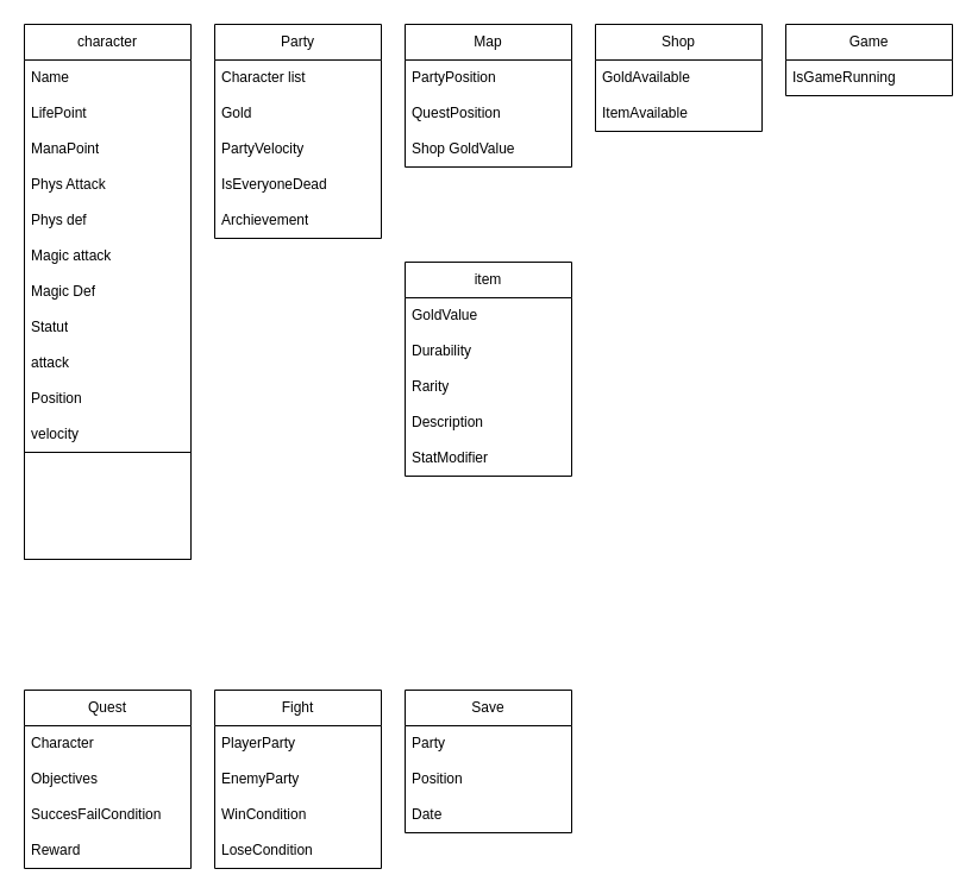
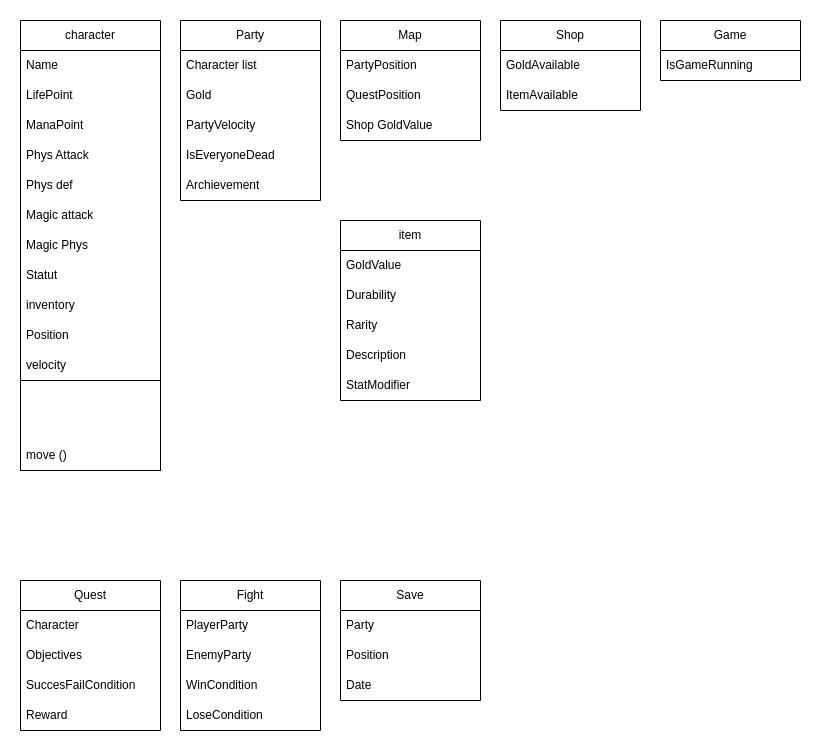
  <mxCell id="0" />
  <mxCell id="1" parent="0" />
  <mxCell id="2" value="character" style="swimlane;fontStyle=0;childLayout=stackLayout;horizontal=1;startSize=30;horizontalStack=0;resizeParent=1;resizeParentMax=0;resizeLast=0;collapsible=1;marginBottom=0;whiteSpace=wrap;html=1;" parent="1" vertex="1"><mxGeometry x="20" y="20" width="140" height="450" as="geometry" /></mxCell>
  <mxCell id="3" value="Name" style="text;strokeColor=none;fillColor=none;align=left;verticalAlign=middle;spacingLeft=4;spacingRight=4;overflow=hidden;points=[[0,0.5],[1,0.5]];portConstraint=eastwest;rotatable=0;whiteSpace=wrap;html=1;" parent="2" vertex="1"><mxGeometry y="30" width="140" height="30" as="geometry" /></mxCell>
  <mxCell id="4" value="LifePoint" style="text;strokeColor=none;fillColor=none;align=left;verticalAlign=middle;spacingLeft=4;spacingRight=4;overflow=hidden;points=[[0,0.5],[1,0.5]];portConstraint=eastwest;rotatable=0;whiteSpace=wrap;html=1;" parent="2" vertex="1"><mxGeometry y="60" width="140" height="30" as="geometry" /></mxCell>
  <mxCell id="5" value="ManaPoint" style="text;strokeColor=none;fillColor=none;align=left;verticalAlign=middle;spacingLeft=4;spacingRight=4;overflow=hidden;points=[[0,0.5],[1,0.5]];portConstraint=eastwest;rotatable=0;whiteSpace=wrap;html=1;" parent="2" vertex="1"><mxGeometry y="90" width="140" height="30" as="geometry" /></mxCell>
  <mxCell id="6" value="Phys Attack" style="text;strokeColor=none;fillColor=none;align=left;verticalAlign=middle;spacingLeft=4;spacingRight=4;overflow=hidden;points=[[0,0.5],[1,0.5]];portConstraint=eastwest;rotatable=0;whiteSpace=wrap;html=1;" vertex="1" parent="2"><mxGeometry y="120" width="140" height="30" as="geometry" /></mxCell>
  <mxCell id="7" value="Phys def" style="text;strokeColor=none;fillColor=none;align=left;verticalAlign=middle;spacingLeft=4;spacingRight=4;overflow=hidden;points=[[0,0.5],[1,0.5]];portConstraint=eastwest;rotatable=0;whiteSpace=wrap;html=1;" vertex="1" parent="2"><mxGeometry y="150" width="140" height="30" as="geometry" /></mxCell>
  <mxCell id="8" value="Magic attack" style="text;strokeColor=none;fillColor=none;align=left;verticalAlign=middle;spacingLeft=4;spacingRight=4;overflow=hidden;points=[[0,0.5],[1,0.5]];portConstraint=eastwest;rotatable=0;whiteSpace=wrap;html=1;" vertex="1" parent="2"><mxGeometry y="180" width="140" height="30" as="geometry" /></mxCell>
- <mxCell id="9" value="Magic Def" style="text;strokeColor=none;fillColor=none;align=left;verticalAlign=middle;spacingLeft=4;spacingRight=4;overflow=hidden;points=[[0,0.5],[1,0.5]];portConstraint=eastwest;rotatable=0;whiteSpace=wrap;html=1;" vertex="1" parent="2"><mxGeometry y="210" width="140" height="30" as="geometry" /></mxCell>
+ <mxCell id="9" value="Magic Phys" style="text;strokeColor=none;fillColor=none;align=left;verticalAlign=middle;spacingLeft=4;spacingRight=4;overflow=hidden;points=[[0,0.5],[1,0.5]];portConstraint=eastwest;rotatable=0;whiteSpace=wrap;html=1;" vertex="1" parent="2"><mxGeometry y="210" width="140" height="30" as="geometry" /></mxCell>
  <mxCell id="10" value="Statut" style="text;strokeColor=none;fillColor=none;align=left;verticalAlign=middle;spacingLeft=4;spacingRight=4;overflow=hidden;points=[[0,0.5],[1,0.5]];portConstraint=eastwest;rotatable=0;whiteSpace=wrap;html=1;" vertex="1" parent="2"><mxGeometry y="240" width="140" height="30" as="geometry" /></mxCell>
- <mxCell id="11" value="attack" style="text;strokeColor=none;fillColor=none;align=left;verticalAlign=middle;spacingLeft=4;spacingRight=4;overflow=hidden;points=[[0,0.5],[1,0.5]];portConstraint=eastwest;rotatable=0;whiteSpace=wrap;html=1;" parent="2" vertex="1"><mxGeometry y="270" width="140" height="30" as="geometry" /></mxCell>
+ <mxCell id="11" value="inventory" style="text;strokeColor=none;fillColor=none;align=left;verticalAlign=middle;spacingLeft=4;spacingRight=4;overflow=hidden;points=[[0,0.5],[1,0.5]];portConstraint=eastwest;rotatable=0;whiteSpace=wrap;html=1;" parent="2" vertex="1"><mxGeometry y="270" width="140" height="30" as="geometry" /></mxCell>
  <mxCell id="12" value="Position" style="text;strokeColor=none;fillColor=none;align=left;verticalAlign=middle;spacingLeft=4;spacingRight=4;overflow=hidden;points=[[0,0.5],[1,0.5]];portConstraint=eastwest;rotatable=0;whiteSpace=wrap;html=1;" parent="2" vertex="1"><mxGeometry y="300" width="140" height="30" as="geometry" /></mxCell>
  <mxCell id="13" value="velocity" style="text;strokeColor=none;fillColor=none;align=left;verticalAlign=middle;spacingLeft=4;spacingRight=4;overflow=hidden;points=[[0,0.5],[1,0.5]];portConstraint=eastwest;rotatable=0;whiteSpace=wrap;html=1;" parent="2" vertex="1"><mxGeometry y="330" width="140" height="30" as="geometry" /></mxCell>
  <mxCell id="14" value="" style="swimlane;startSize=0;" parent="2" vertex="1"><mxGeometry y="360" width="140" height="90" as="geometry" /></mxCell>
+ <mxCell id="15" value="move ()" style="text;strokeColor=none;fillColor=none;align=left;verticalAlign=middle;spacingLeft=4;spacingRight=4;overflow=hidden;points=[[0,0.5],[1,0.5]];portConstraint=eastwest;rotatable=0;whiteSpace=wrap;html=1;" parent="14" vertex="1"><mxGeometry y="60" width="80" height="30" as="geometry" /></mxCell>
  <mxCell id="16" value="Game" style="swimlane;fontStyle=0;childLayout=stackLayout;horizontal=1;startSize=30;horizontalStack=0;resizeParent=1;resizeParentMax=0;resizeLast=0;collapsible=1;marginBottom=0;whiteSpace=wrap;html=1;" parent="1" vertex="1"><mxGeometry x="660" y="20" width="140" height="60" as="geometry" /></mxCell>
  <mxCell id="17" value="IsGameRunning" style="text;strokeColor=none;fillColor=none;align=left;verticalAlign=middle;spacingLeft=4;spacingRight=4;overflow=hidden;points=[[0,0.5],[1,0.5]];portConstraint=eastwest;rotatable=0;whiteSpace=wrap;html=1;" parent="16" vertex="1"><mxGeometry y="30" width="140" height="30" as="geometry" /></mxCell>
  <mxCell id="18" value="Quest" style="swimlane;fontStyle=0;childLayout=stackLayout;horizontal=1;startSize=30;horizontalStack=0;resizeParent=1;resizeParentMax=0;resizeLast=0;collapsible=1;marginBottom=0;whiteSpace=wrap;html=1;" parent="1" vertex="1"><mxGeometry x="20" y="580" width="140" height="150" as="geometry" /></mxCell>
  <mxCell id="19" value="Character" style="text;strokeColor=none;fillColor=none;align=left;verticalAlign=middle;spacingLeft=4;spacingRight=4;overflow=hidden;points=[[0,0.5],[1,0.5]];portConstraint=eastwest;rotatable=0;whiteSpace=wrap;html=1;" parent="18" vertex="1"><mxGeometry y="30" width="140" height="30" as="geometry" /></mxCell>
  <mxCell id="20" value="Objectives" style="text;strokeColor=none;fillColor=none;align=left;verticalAlign=middle;spacingLeft=4;spacingRight=4;overflow=hidden;points=[[0,0.5],[1,0.5]];portConstraint=eastwest;rotatable=0;whiteSpace=wrap;html=1;" parent="18" vertex="1"><mxGeometry y="60" width="140" height="30" as="geometry" /></mxCell>
  <mxCell id="21" value="SuccesFailCondition" style="text;strokeColor=none;fillColor=none;align=left;verticalAlign=middle;spacingLeft=4;spacingRight=4;overflow=hidden;points=[[0,0.5],[1,0.5]];portConstraint=eastwest;rotatable=0;whiteSpace=wrap;html=1;" parent="18" vertex="1"><mxGeometry y="90" width="140" height="30" as="geometry" /></mxCell>
  <mxCell id="22" value="Reward" style="text;strokeColor=none;fillColor=none;align=left;verticalAlign=middle;spacingLeft=4;spacingRight=4;overflow=hidden;points=[[0,0.5],[1,0.5]];portConstraint=eastwest;rotatable=0;whiteSpace=wrap;html=1;" parent="18" vertex="1"><mxGeometry y="120" width="140" height="30" as="geometry" /></mxCell>
  <mxCell id="23" value="item" style="swimlane;fontStyle=0;childLayout=stackLayout;horizontal=1;startSize=30;horizontalStack=0;resizeParent=1;resizeParentMax=0;resizeLast=0;collapsible=1;marginBottom=0;whiteSpace=wrap;html=1;" parent="1" vertex="1"><mxGeometry x="340" y="220" width="140" height="180" as="geometry" /></mxCell>
  <mxCell id="24" value="GoldValue" style="text;strokeColor=none;fillColor=none;align=left;verticalAlign=middle;spacingLeft=4;spacingRight=4;overflow=hidden;points=[[0,0.5],[1,0.5]];portConstraint=eastwest;rotatable=0;whiteSpace=wrap;html=1;" parent="23" vertex="1"><mxGeometry y="30" width="140" height="30" as="geometry" /></mxCell>
  <mxCell id="25" value="Durability" style="text;strokeColor=none;fillColor=none;align=left;verticalAlign=middle;spacingLeft=4;spacingRight=4;overflow=hidden;points=[[0,0.5],[1,0.5]];portConstraint=eastwest;rotatable=0;whiteSpace=wrap;html=1;" parent="23" vertex="1"><mxGeometry y="60" width="140" height="30" as="geometry" /></mxCell>
  <mxCell id="26" value="Rarity" style="text;strokeColor=none;fillColor=none;align=left;verticalAlign=middle;spacingLeft=4;spacingRight=4;overflow=hidden;points=[[0,0.5],[1,0.5]];portConstraint=eastwest;rotatable=0;whiteSpace=wrap;html=1;" vertex="1" parent="23"><mxGeometry y="90" width="140" height="30" as="geometry" /></mxCell>
  <mxCell id="27" value="Description" style="text;strokeColor=none;fillColor=none;align=left;verticalAlign=middle;spacingLeft=4;spacingRight=4;overflow=hidden;points=[[0,0.5],[1,0.5]];portConstraint=eastwest;rotatable=0;whiteSpace=wrap;html=1;" vertex="1" parent="23"><mxGeometry y="120" width="140" height="30" as="geometry" /></mxCell>
  <mxCell id="28" value="StatModifier" style="text;strokeColor=none;fillColor=none;align=left;verticalAlign=middle;spacingLeft=4;spacingRight=4;overflow=hidden;points=[[0,0.5],[1,0.5]];portConstraint=eastwest;rotatable=0;whiteSpace=wrap;html=1;" parent="23" vertex="1"><mxGeometry y="150" width="140" height="30" as="geometry" /></mxCell>
  <mxCell id="29" value="Fight" style="swimlane;fontStyle=0;childLayout=stackLayout;horizontal=1;startSize=30;horizontalStack=0;resizeParent=1;resizeParentMax=0;resizeLast=0;collapsible=1;marginBottom=0;whiteSpace=wrap;html=1;" parent="1" vertex="1"><mxGeometry x="180" y="580" width="140" height="150" as="geometry" /></mxCell>
  <mxCell id="30" value="PlayerParty" style="text;strokeColor=none;fillColor=none;align=left;verticalAlign=middle;spacingLeft=4;spacingRight=4;overflow=hidden;points=[[0,0.5],[1,0.5]];portConstraint=eastwest;rotatable=0;whiteSpace=wrap;html=1;" parent="29" vertex="1"><mxGeometry y="30" width="140" height="30" as="geometry" /></mxCell>
  <mxCell id="31" value="EnemyParty" style="text;strokeColor=none;fillColor=none;align=left;verticalAlign=middle;spacingLeft=4;spacingRight=4;overflow=hidden;points=[[0,0.5],[1,0.5]];portConstraint=eastwest;rotatable=0;whiteSpace=wrap;html=1;" vertex="1" parent="29"><mxGeometry y="60" width="140" height="30" as="geometry" /></mxCell>
  <mxCell id="32" value="WinCondition" style="text;strokeColor=none;fillColor=none;align=left;verticalAlign=middle;spacingLeft=4;spacingRight=4;overflow=hidden;points=[[0,0.5],[1,0.5]];portConstraint=eastwest;rotatable=0;whiteSpace=wrap;html=1;" parent="29" vertex="1"><mxGeometry y="90" width="140" height="30" as="geometry" /></mxCell>
  <mxCell id="33" value="LoseCondition" style="text;strokeColor=none;fillColor=none;align=left;verticalAlign=middle;spacingLeft=4;spacingRight=4;overflow=hidden;points=[[0,0.5],[1,0.5]];portConstraint=eastwest;rotatable=0;whiteSpace=wrap;html=1;" parent="29" vertex="1"><mxGeometry y="120" width="140" height="30" as="geometry" /></mxCell>
  <mxCell id="34" value="Shop" style="swimlane;fontStyle=0;childLayout=stackLayout;horizontal=1;startSize=30;horizontalStack=0;resizeParent=1;resizeParentMax=0;resizeLast=0;collapsible=1;marginBottom=0;whiteSpace=wrap;html=1;" parent="1" vertex="1"><mxGeometry x="500" y="20" width="140" height="90" as="geometry" /></mxCell>
  <mxCell id="35" value="GoldAvailable" style="text;strokeColor=none;fillColor=none;align=left;verticalAlign=middle;spacingLeft=4;spacingRight=4;overflow=hidden;points=[[0,0.5],[1,0.5]];portConstraint=eastwest;rotatable=0;whiteSpace=wrap;html=1;" parent="34" vertex="1"><mxGeometry y="30" width="140" height="30" as="geometry" /></mxCell>
  <mxCell id="36" value="ItemAvailable" style="text;strokeColor=none;fillColor=none;align=left;verticalAlign=middle;spacingLeft=4;spacingRight=4;overflow=hidden;points=[[0,0.5],[1,0.5]];portConstraint=eastwest;rotatable=0;whiteSpace=wrap;html=1;" parent="34" vertex="1"><mxGeometry y="60" width="140" height="30" as="geometry" /></mxCell>
  <mxCell id="37" value="Save" style="swimlane;fontStyle=0;childLayout=stackLayout;horizontal=1;startSize=30;horizontalStack=0;resizeParent=1;resizeParentMax=0;resizeLast=0;collapsible=1;marginBottom=0;whiteSpace=wrap;html=1;" parent="1" vertex="1"><mxGeometry x="340" y="580" width="140" height="120" as="geometry" /></mxCell>
  <mxCell id="38" value="Party" style="text;strokeColor=none;fillColor=none;align=left;verticalAlign=middle;spacingLeft=4;spacingRight=4;overflow=hidden;points=[[0,0.5],[1,0.5]];portConstraint=eastwest;rotatable=0;whiteSpace=wrap;html=1;" parent="37" vertex="1"><mxGeometry y="30" width="140" height="30" as="geometry" /></mxCell>
  <mxCell id="39" value="Position" style="text;strokeColor=none;fillColor=none;align=left;verticalAlign=middle;spacingLeft=4;spacingRight=4;overflow=hidden;points=[[0,0.5],[1,0.5]];portConstraint=eastwest;rotatable=0;whiteSpace=wrap;html=1;" parent="37" vertex="1"><mxGeometry y="60" width="140" height="30" as="geometry" /></mxCell>
  <mxCell id="40" value="Date" style="text;strokeColor=none;fillColor=none;align=left;verticalAlign=middle;spacingLeft=4;spacingRight=4;overflow=hidden;points=[[0,0.5],[1,0.5]];portConstraint=eastwest;rotatable=0;whiteSpace=wrap;html=1;" parent="37" vertex="1"><mxGeometry y="90" width="140" height="30" as="geometry" /></mxCell>
  <mxCell id="41" value="Party" style="swimlane;fontStyle=0;childLayout=stackLayout;horizontal=1;startSize=30;horizontalStack=0;resizeParent=1;resizeParentMax=0;resizeLast=0;collapsible=1;marginBottom=0;whiteSpace=wrap;html=1;" parent="1" vertex="1"><mxGeometry x="180" y="20" width="140" height="180" as="geometry" /></mxCell>
  <mxCell id="42" value="Character list" style="text;strokeColor=none;fillColor=none;align=left;verticalAlign=middle;spacingLeft=4;spacingRight=4;overflow=hidden;points=[[0,0.5],[1,0.5]];portConstraint=eastwest;rotatable=0;whiteSpace=wrap;html=1;" parent="41" vertex="1"><mxGeometry y="30" width="140" height="30" as="geometry" /></mxCell>
  <mxCell id="43" value="Gold" style="text;strokeColor=none;fillColor=none;align=left;verticalAlign=middle;spacingLeft=4;spacingRight=4;overflow=hidden;points=[[0,0.5],[1,0.5]];portConstraint=eastwest;rotatable=0;whiteSpace=wrap;html=1;" vertex="1" parent="41"><mxGeometry y="60" width="140" height="30" as="geometry" /></mxCell>
  <mxCell id="44" value="PartyVelocity" style="text;strokeColor=none;fillColor=none;align=left;verticalAlign=middle;spacingLeft=4;spacingRight=4;overflow=hidden;points=[[0,0.5],[1,0.5]];portConstraint=eastwest;rotatable=0;whiteSpace=wrap;html=1;" parent="41" vertex="1"><mxGeometry y="90" width="140" height="30" as="geometry" /></mxCell>
  <mxCell id="45" value="IsEveryoneDead" style="text;strokeColor=none;fillColor=none;align=left;verticalAlign=middle;spacingLeft=4;spacingRight=4;overflow=hidden;points=[[0,0.5],[1,0.5]];portConstraint=eastwest;rotatable=0;whiteSpace=wrap;html=1;" parent="41" vertex="1"><mxGeometry y="120" width="140" height="30" as="geometry" /></mxCell>
  <mxCell id="46" value="Archievement" style="text;strokeColor=none;fillColor=none;align=left;verticalAlign=middle;spacingLeft=4;spacingRight=4;overflow=hidden;points=[[0,0.5],[1,0.5]];portConstraint=eastwest;rotatable=0;whiteSpace=wrap;html=1;" parent="41" vertex="1"><mxGeometry y="150" width="140" height="30" as="geometry" /></mxCell>
  <mxCell id="47" value="Map" style="swimlane;fontStyle=0;childLayout=stackLayout;horizontal=1;startSize=30;horizontalStack=0;resizeParent=1;resizeParentMax=0;resizeLast=0;collapsible=1;marginBottom=0;whiteSpace=wrap;html=1;" parent="1" vertex="1"><mxGeometry x="340" y="20" width="140" height="120" as="geometry" /></mxCell>
  <mxCell id="48" value="PartyPosition" style="text;strokeColor=none;fillColor=none;align=left;verticalAlign=middle;spacingLeft=4;spacingRight=4;overflow=hidden;points=[[0,0.5],[1,0.5]];portConstraint=eastwest;rotatable=0;whiteSpace=wrap;html=1;" parent="47" vertex="1"><mxGeometry y="30" width="140" height="30" as="geometry" /></mxCell>
  <mxCell id="49" value="QuestPosition" style="text;strokeColor=none;fillColor=none;align=left;verticalAlign=middle;spacingLeft=4;spacingRight=4;overflow=hidden;points=[[0,0.5],[1,0.5]];portConstraint=eastwest;rotatable=0;whiteSpace=wrap;html=1;" parent="47" vertex="1"><mxGeometry y="60" width="140" height="30" as="geometry" /></mxCell>
  <mxCell id="50" value="Shop GoldValue" style="text;strokeColor=none;fillColor=none;align=left;verticalAlign=middle;spacingLeft=4;spacingRight=4;overflow=hidden;points=[[0,0.5],[1,0.5]];portConstraint=eastwest;rotatable=0;whiteSpace=wrap;html=1;" vertex="1" parent="47"><mxGeometry y="90" width="140" height="30" as="geometry" /></mxCell>
